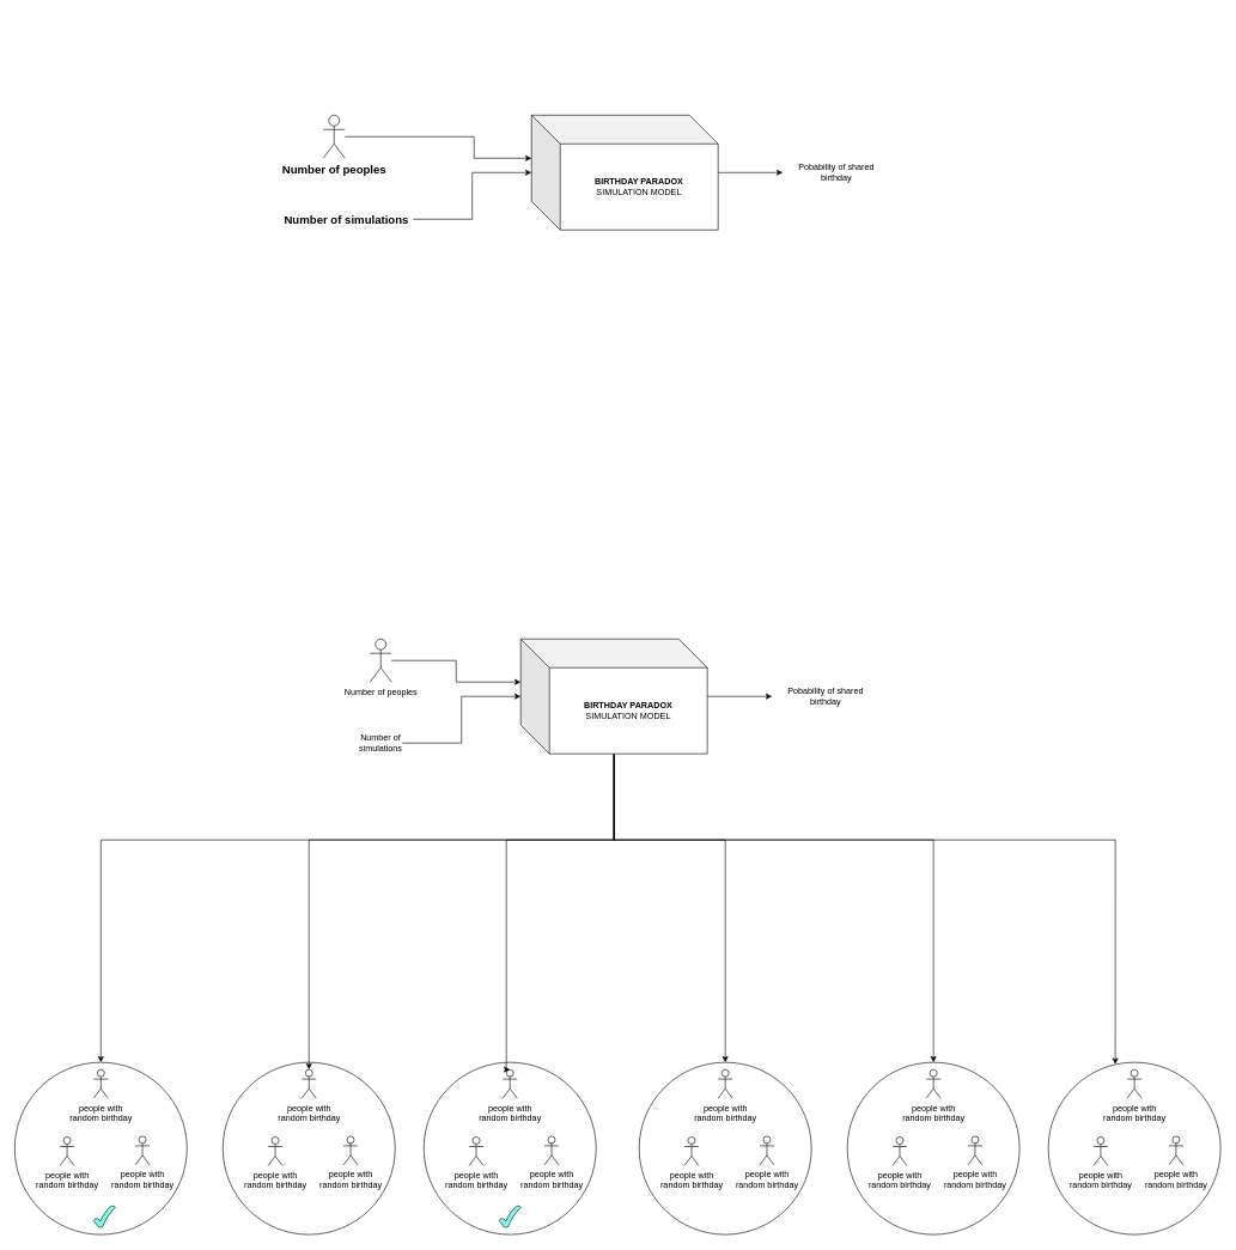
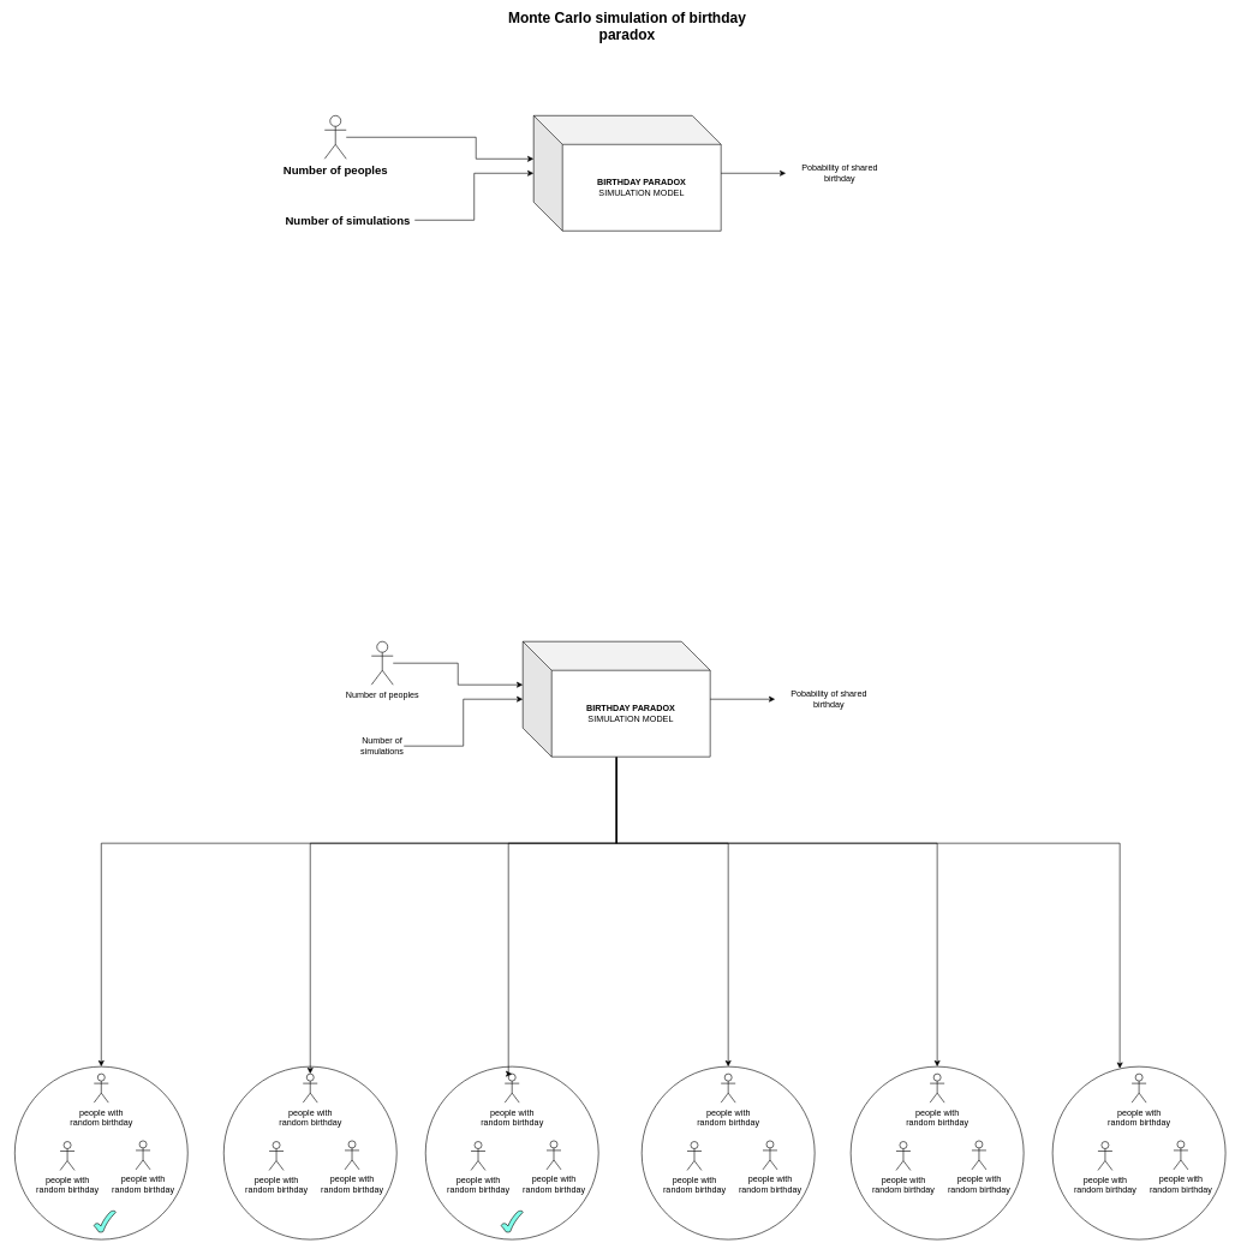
  <mxCell id="0" />
  <mxCell id="1" parent="0" />
  <mxCell id="2" value="" style="group" parent="1" vertex="1" connectable="0"><mxGeometry x="310" y="1480" width="240" height="240" as="geometry" /></mxCell>
  <mxCell id="3" value="" style="ellipse;whiteSpace=wrap;html=1;aspect=fixed;" parent="2" vertex="1"><mxGeometry width="240" height="240" as="geometry" /></mxCell>
  <mxCell id="4" value="people with&lt;br&gt;random birthday" style="shape=umlActor;verticalLabelPosition=bottom;verticalAlign=top;html=1;outlineConnect=0;" parent="2" vertex="1"><mxGeometry x="63" y="104" width="20" height="40" as="geometry" /></mxCell>
  <mxCell id="5" value="people with&lt;br&gt;random birthday" style="shape=umlActor;verticalLabelPosition=bottom;verticalAlign=top;html=1;outlineConnect=0;" parent="2" vertex="1"><mxGeometry x="168" y="103" width="20" height="40" as="geometry" /></mxCell>
  <mxCell id="6" value="people with&lt;br&gt;random birthday" style="shape=umlActor;verticalLabelPosition=bottom;verticalAlign=top;html=1;outlineConnect=0;" parent="2" vertex="1"><mxGeometry x="110" y="10" width="20" height="40" as="geometry" /></mxCell>
  <mxCell id="7" value="" style="group" parent="1" vertex="1" connectable="0"><mxGeometry x="20" y="1480" width="240" height="240" as="geometry" /></mxCell>
  <mxCell id="8" value="" style="ellipse;whiteSpace=wrap;html=1;aspect=fixed;" parent="7" vertex="1"><mxGeometry width="240" height="240" as="geometry" /></mxCell>
  <mxCell id="9" value="people with&lt;br&gt;random birthday" style="shape=umlActor;verticalLabelPosition=bottom;verticalAlign=top;html=1;outlineConnect=0;" parent="7" vertex="1"><mxGeometry x="63" y="104" width="20" height="40" as="geometry" /></mxCell>
  <mxCell id="10" value="people with&lt;br&gt;random birthday" style="shape=umlActor;verticalLabelPosition=bottom;verticalAlign=top;html=1;outlineConnect=0;" parent="7" vertex="1"><mxGeometry x="168" y="103" width="20" height="40" as="geometry" /></mxCell>
  <mxCell id="11" value="people with&lt;br&gt;random birthday" style="shape=umlActor;verticalLabelPosition=bottom;verticalAlign=top;html=1;outlineConnect=0;" parent="7" vertex="1"><mxGeometry x="110" y="10" width="20" height="40" as="geometry" /></mxCell>
  <mxCell id="12" value="" style="verticalLabelPosition=bottom;verticalAlign=top;html=1;shape=mxgraph.basic.tick;fontSize=16;fillColor=#80FFEA;" vertex="1" parent="7"><mxGeometry x="110" y="200" width="30" height="30" as="geometry" /></mxCell>
  <mxCell id="13" value="" style="group;fillColor=default;" parent="1" vertex="1" connectable="0"><mxGeometry x="590" y="1480" width="240" height="240" as="geometry" /></mxCell>
  <mxCell id="14" value="" style="ellipse;whiteSpace=wrap;html=1;aspect=fixed;" parent="13" vertex="1"><mxGeometry width="240" height="240" as="geometry" /></mxCell>
  <mxCell id="15" value="people with&lt;br&gt;random birthday" style="shape=umlActor;verticalLabelPosition=bottom;verticalAlign=top;html=1;outlineConnect=0;" parent="13" vertex="1"><mxGeometry x="63" y="104" width="20" height="40" as="geometry" /></mxCell>
  <mxCell id="16" value="people with&lt;br&gt;random birthday" style="shape=umlActor;verticalLabelPosition=bottom;verticalAlign=top;html=1;outlineConnect=0;" parent="13" vertex="1"><mxGeometry x="168" y="103" width="20" height="40" as="geometry" /></mxCell>
  <mxCell id="17" value="people with&lt;br&gt;random birthday" style="shape=umlActor;verticalLabelPosition=bottom;verticalAlign=top;html=1;outlineConnect=0;" parent="13" vertex="1"><mxGeometry x="110" y="10" width="20" height="40" as="geometry" /></mxCell>
  <mxCell id="18" value="" style="verticalLabelPosition=bottom;verticalAlign=top;html=1;shape=mxgraph.basic.tick;fontSize=16;fillColor=#80FFEA;" vertex="1" parent="13"><mxGeometry x="105" y="200" width="30" height="30" as="geometry" /></mxCell>
  <mxCell id="19" value="" style="group" parent="1" vertex="1" connectable="0"><mxGeometry x="1180" y="1480" width="240" height="240" as="geometry" /></mxCell>
  <mxCell id="20" value="" style="ellipse;whiteSpace=wrap;html=1;aspect=fixed;" parent="19" vertex="1"><mxGeometry width="240" height="240" as="geometry" /></mxCell>
  <mxCell id="21" value="people with&lt;br&gt;random birthday" style="shape=umlActor;verticalLabelPosition=bottom;verticalAlign=top;html=1;outlineConnect=0;" parent="19" vertex="1"><mxGeometry x="63" y="104" width="20" height="40" as="geometry" /></mxCell>
  <mxCell id="22" value="people with&lt;br&gt;random birthday" style="shape=umlActor;verticalLabelPosition=bottom;verticalAlign=top;html=1;outlineConnect=0;" parent="19" vertex="1"><mxGeometry x="168" y="103" width="20" height="40" as="geometry" /></mxCell>
  <mxCell id="23" value="people with&lt;br&gt;random birthday" style="shape=umlActor;verticalLabelPosition=bottom;verticalAlign=top;html=1;outlineConnect=0;" parent="19" vertex="1"><mxGeometry x="110" y="10" width="20" height="40" as="geometry" /></mxCell>
  <mxCell id="24" value="" style="group;" parent="1" vertex="1" connectable="0"><mxGeometry x="890" y="1480" width="240" height="240" as="geometry" /></mxCell>
  <mxCell id="25" value="" style="ellipse;whiteSpace=wrap;html=1;aspect=fixed;" parent="24" vertex="1"><mxGeometry width="240" height="240" as="geometry" /></mxCell>
  <mxCell id="26" value="people with&lt;br&gt;random birthday" style="shape=umlActor;verticalLabelPosition=bottom;verticalAlign=top;html=1;outlineConnect=0;" parent="24" vertex="1"><mxGeometry x="63" y="104" width="20" height="40" as="geometry" /></mxCell>
  <mxCell id="27" value="people with&lt;br&gt;random birthday" style="shape=umlActor;verticalLabelPosition=bottom;verticalAlign=top;html=1;outlineConnect=0;" parent="24" vertex="1"><mxGeometry x="168" y="103" width="20" height="40" as="geometry" /></mxCell>
  <mxCell id="28" value="people with&lt;br&gt;random birthday" style="shape=umlActor;verticalLabelPosition=bottom;verticalAlign=top;html=1;outlineConnect=0;" parent="24" vertex="1"><mxGeometry x="110" y="10" width="20" height="40" as="geometry" /></mxCell>
  <mxCell id="29" value="" style="group" parent="1" vertex="1" connectable="0"><mxGeometry x="1460" y="1480" width="240" height="240" as="geometry" /></mxCell>
  <mxCell id="30" value="" style="ellipse;whiteSpace=wrap;html=1;aspect=fixed;" parent="29" vertex="1"><mxGeometry width="240" height="240" as="geometry" /></mxCell>
  <mxCell id="31" value="people with&lt;br&gt;random birthday" style="shape=umlActor;verticalLabelPosition=bottom;verticalAlign=top;html=1;outlineConnect=0;" parent="29" vertex="1"><mxGeometry x="63" y="104" width="20" height="40" as="geometry" /></mxCell>
  <mxCell id="32" value="people with&lt;br&gt;random birthday" style="shape=umlActor;verticalLabelPosition=bottom;verticalAlign=top;html=1;outlineConnect=0;" parent="29" vertex="1"><mxGeometry x="168" y="103" width="20" height="40" as="geometry" /></mxCell>
  <mxCell id="33" value="people with&lt;br&gt;random birthday" style="shape=umlActor;verticalLabelPosition=bottom;verticalAlign=top;html=1;outlineConnect=0;" parent="29" vertex="1"><mxGeometry x="110" y="10" width="20" height="40" as="geometry" /></mxCell>
  <mxCell id="34" style="edgeStyle=orthogonalEdgeStyle;rounded=0;orthogonalLoop=1;jettySize=auto;html=1;" parent="1" source="40" target="8" edge="1"><mxGeometry relative="1" as="geometry"><Array as="points"><mxPoint x="855" y="1170" /><mxPoint x="140" y="1170" /></Array></mxGeometry></mxCell>
  <mxCell id="35" style="edgeStyle=orthogonalEdgeStyle;rounded=0;orthogonalLoop=1;jettySize=auto;html=1;entryX=0.5;entryY=0;entryDx=0;entryDy=0;entryPerimeter=0;" parent="1" source="40" target="6" edge="1"><mxGeometry relative="1" as="geometry"><Array as="points"><mxPoint x="855" y="1170" /><mxPoint x="430" y="1170" /></Array></mxGeometry></mxCell>
  <mxCell id="36" style="edgeStyle=orthogonalEdgeStyle;rounded=0;orthogonalLoop=1;jettySize=auto;html=1;entryX=0.5;entryY=0;entryDx=0;entryDy=0;entryPerimeter=0;" parent="1" source="40" target="17" edge="1"><mxGeometry relative="1" as="geometry"><Array as="points"><mxPoint x="855" y="1170" /><mxPoint x="705" y="1170" /><mxPoint x="705" y="1490" /></Array></mxGeometry></mxCell>
  <mxCell id="37" style="edgeStyle=orthogonalEdgeStyle;rounded=0;orthogonalLoop=1;jettySize=auto;html=1;entryX=0.5;entryY=0;entryDx=0;entryDy=0;" parent="1" source="40" target="25" edge="1"><mxGeometry relative="1" as="geometry"><Array as="points"><mxPoint x="855" y="1170" /><mxPoint x="1010" y="1170" /></Array></mxGeometry></mxCell>
  <mxCell id="38" style="edgeStyle=orthogonalEdgeStyle;rounded=0;orthogonalLoop=1;jettySize=auto;html=1;" parent="1" source="40" target="20" edge="1"><mxGeometry relative="1" as="geometry"><Array as="points"><mxPoint x="855" y="1170" /><mxPoint x="1300" y="1170" /></Array></mxGeometry></mxCell>
  <mxCell id="39" style="edgeStyle=orthogonalEdgeStyle;rounded=0;orthogonalLoop=1;jettySize=auto;html=1;entryX=0.389;entryY=0.011;entryDx=0;entryDy=0;entryPerimeter=0;" parent="1" source="40" target="30" edge="1"><mxGeometry relative="1" as="geometry"><Array as="points"><mxPoint x="855" y="1170" /><mxPoint x="1553" y="1170" /></Array></mxGeometry></mxCell>
  <mxCell id="40" value="&lt;b&gt;BIRTHDAY PARADOX&lt;/b&gt;&lt;br&gt;SIMULATION MODEL" style="shape=cube;whiteSpace=wrap;html=1;boundedLbl=1;backgroundOutline=1;darkOpacity=0.05;darkOpacity2=0.1;size=40;" parent="1" vertex="1"><mxGeometry x="725" y="890" width="260" height="160" as="geometry" /></mxCell>
  <mxCell id="41" style="edgeStyle=orthogonalEdgeStyle;rounded=0;orthogonalLoop=1;jettySize=auto;html=1;entryX=0;entryY=0;entryDx=0;entryDy=60;entryPerimeter=0;" parent="1" source="42" target="40" edge="1"><mxGeometry relative="1" as="geometry" /></mxCell>
  <mxCell id="42" value="Number of peoples" style="shape=umlActor;verticalLabelPosition=bottom;verticalAlign=top;html=1;outlineConnect=0;" parent="1" vertex="1"><mxGeometry x="515" y="890" width="30" height="60" as="geometry" /></mxCell>
  <mxCell id="43" style="edgeStyle=orthogonalEdgeStyle;rounded=0;orthogonalLoop=1;jettySize=auto;html=1;" parent="1" source="44" target="40" edge="1"><mxGeometry relative="1" as="geometry"><mxPoint x="720" y="1090" as="targetPoint" /></mxGeometry></mxCell>
  <mxCell id="44" value="Number of simulations" style="text;html=1;strokeColor=none;fillColor=none;align=center;verticalAlign=middle;whiteSpace=wrap;rounded=0;" parent="1" vertex="1"><mxGeometry x="500" y="1020" width="60" height="30" as="geometry" /></mxCell>
  <mxCell id="45" value="Pobability of shared birthday" style="text;html=1;strokeColor=none;fillColor=none;align=center;verticalAlign=middle;whiteSpace=wrap;rounded=0;" parent="1" vertex="1"><mxGeometry x="1075" y="955" width="150" height="30" as="geometry" /></mxCell>
  <mxCell id="46" style="edgeStyle=orthogonalEdgeStyle;rounded=0;orthogonalLoop=1;jettySize=auto;html=1;" parent="1" source="40" target="45" edge="1"><mxGeometry relative="1" as="geometry" /></mxCell>
  <mxCell id="47" value="&lt;b&gt;BIRTHDAY PARADOX&lt;/b&gt;&lt;br&gt;SIMULATION MODEL" style="shape=cube;whiteSpace=wrap;html=1;boundedLbl=1;backgroundOutline=1;darkOpacity=0.05;darkOpacity2=0.1;size=40;" parent="1" vertex="1"><mxGeometry x="740" y="160" width="260" height="160" as="geometry" /></mxCell>
  <mxCell id="48" style="edgeStyle=orthogonalEdgeStyle;rounded=0;orthogonalLoop=1;jettySize=auto;html=1;entryX=0;entryY=0;entryDx=0;entryDy=60;entryPerimeter=0;" parent="1" source="49" target="47" edge="1"><mxGeometry relative="1" as="geometry"><Array as="points"><mxPoint x="660" y="190" /><mxPoint x="660" y="220" /></Array></mxGeometry></mxCell>
  <mxCell id="49" value="&lt;font style=&quot;font-size: 16px;&quot;&gt;&lt;b&gt;Number of peoples&lt;/b&gt;&lt;/font&gt;" style="shape=umlActor;verticalLabelPosition=bottom;verticalAlign=top;html=1;outlineConnect=0;" parent="1" vertex="1"><mxGeometry x="450" y="160" width="30" height="60" as="geometry" /></mxCell>
  <mxCell id="50" style="edgeStyle=orthogonalEdgeStyle;rounded=0;orthogonalLoop=1;jettySize=auto;html=1;" parent="1" source="51" target="47" edge="1"><mxGeometry relative="1" as="geometry"><mxPoint x="735" y="360" as="targetPoint" /></mxGeometry></mxCell>
  <mxCell id="51" value="&lt;b&gt;&lt;font style=&quot;font-size: 16px;&quot;&gt;Number of simulations&lt;/font&gt;&lt;/b&gt;" style="text;html=1;strokeColor=none;fillColor=none;align=center;verticalAlign=middle;whiteSpace=wrap;rounded=0;" parent="1" vertex="1"><mxGeometry x="390" y="290" width="185" height="30" as="geometry" /></mxCell>
  <mxCell id="52" value="Pobability of shared birthday" style="text;html=1;strokeColor=none;fillColor=none;align=center;verticalAlign=middle;whiteSpace=wrap;rounded=0;" parent="1" vertex="1"><mxGeometry x="1090" y="225" width="150" height="30" as="geometry" /></mxCell>
  <mxCell id="53" style="edgeStyle=orthogonalEdgeStyle;rounded=0;orthogonalLoop=1;jettySize=auto;html=1;" parent="1" source="47" target="52" edge="1"><mxGeometry relative="1" as="geometry" /></mxCell>
+ <mxCell id="54" value="&lt;b&gt;&lt;font style=&quot;font-size: 20px;&quot;&gt;Monte Carlo simulation of birthday paradox&lt;/font&gt;&lt;/b&gt;" style="text;html=1;strokeColor=none;fillColor=none;align=center;verticalAlign=middle;whiteSpace=wrap;rounded=0;" parent="1" vertex="1"><mxGeometry x="670" y="20" width="400" height="30" as="geometry" /></mxCell>
